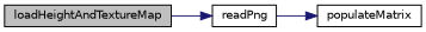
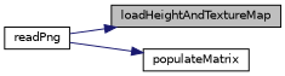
  digraph {
    rankdir=LR
    node [color=black fillcolor=white fontname=Helvetica fontsize=10 shape=record style=filled]
    edge [color=midnightblue fontname=Helvetica fontsize=10 labelfontname=Helvetica labelfontsize=10 style=solid]
    n1 [fillcolor=grey75 fontcolor=black height=0.2 label=loadHeightAndTextureMap width=0.4]
    n2 [height=0.2 label=readPng width=0.4]
    n3 [height=0.2 label=populateMatrix width=0.4]
-   n1 -> n2
+   n2 -> n1
    n2 -> n3
  }
